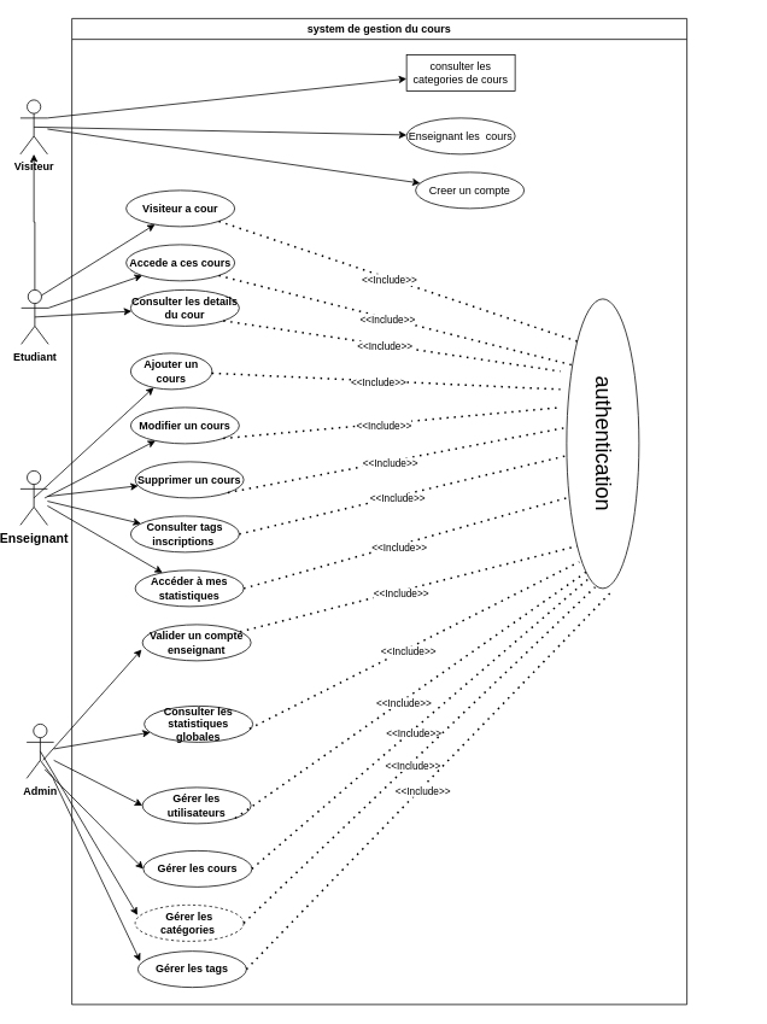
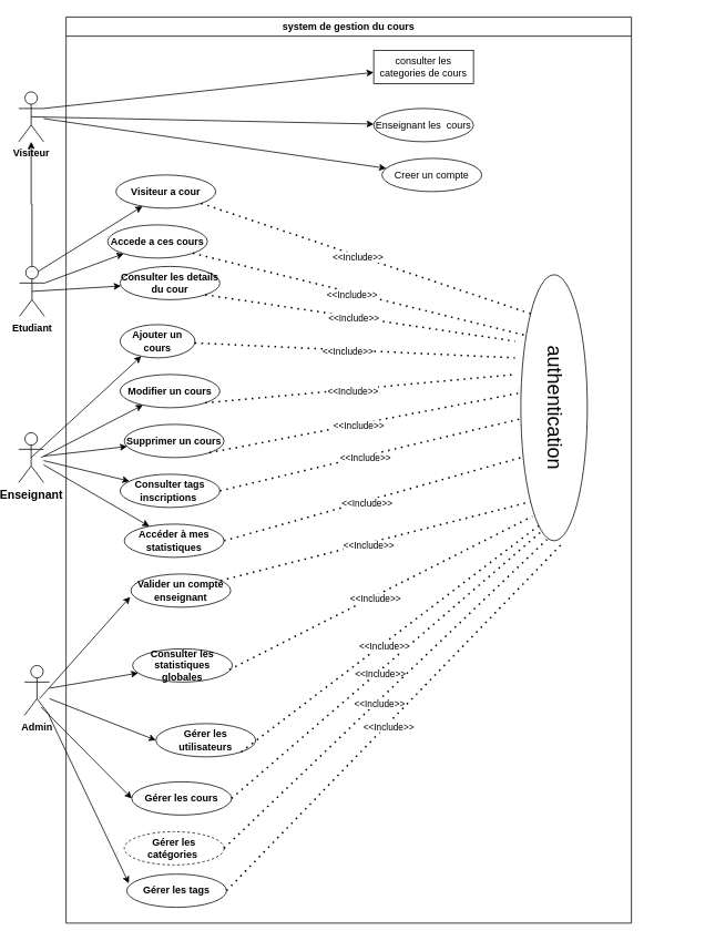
  <mxCell id="0" />
  <mxCell id="1" parent="0" />
  <mxCell id="2" value="system de gestion du cours" style="swimlane;whiteSpace=wrap;html=1;startSize=23;" vertex="1" parent="1"><mxGeometry x="77" y="20" width="680" height="1090" as="geometry" /></mxCell>
  <mxCell id="3" value="consulter les categories de cours" style="whiteSpace=wrap;html=1;rounded=0;" vertex="1" parent="2"><mxGeometry x="370" y="40" width="120" height="40" as="geometry" /></mxCell>
  <mxCell id="4" value="Enseignant les&amp;nbsp; cours" style="ellipse;whiteSpace=wrap;html=1;" vertex="1" parent="2"><mxGeometry x="370" y="110" width="120" height="40" as="geometry" /></mxCell>
  <mxCell id="5" value="Creer un compte" style="ellipse;whiteSpace=wrap;html=1;" vertex="1" parent="2"><mxGeometry x="380" y="170" width="120" height="40" as="geometry" /></mxCell>
  <mxCell id="6" value="&lt;b&gt;Visiteur a cour&lt;/b&gt;" style="ellipse;whiteSpace=wrap;html=1;" vertex="1" parent="2"><mxGeometry x="60" y="190" width="120" height="40" as="geometry" /></mxCell>
- <mxCell id="7" value="&lt;b&gt;Accede a ces cours&lt;/b&gt;" style="ellipse;whiteSpace=wrap;html=1;" vertex="1" parent="2"><mxGeometry x="60" y="250" width="120" height="40" as="geometry" /></mxCell>
+ <mxCell id="7" value="&lt;b&gt;Accede a ces cours&lt;/b&gt;" style="ellipse;whiteSpace=wrap;html=1;" vertex="1" parent="2"><mxGeometry x="50" y="250" width="120" height="40" as="geometry" /></mxCell>
  <mxCell id="8" value="&lt;b&gt;Consulter les details du cour&lt;/b&gt;" style="ellipse;whiteSpace=wrap;html=1;" vertex="1" parent="2"><mxGeometry x="65" y="300" width="120" height="40" as="geometry" /></mxCell>
  <mxCell id="9" value="&lt;b&gt;Ajouter un cours&lt;/b&gt;" style="ellipse;whiteSpace=wrap;html=1;" vertex="1" parent="2"><mxGeometry x="65" y="370" width="90" height="40" as="geometry" /></mxCell>
  <mxCell id="10" value="&lt;strong&gt;Modifier un cours&lt;/strong&gt;" style="ellipse;whiteSpace=wrap;html=1;" vertex="1" parent="2"><mxGeometry x="65" y="430" width="120" height="40" as="geometry" /></mxCell>
  <mxCell id="11" style="rounded=0;orthogonalLoop=1;jettySize=auto;html=1;" edge="1" target="10" parent="2"><mxGeometry relative="1" as="geometry"><mxPoint x="-30" y="530" as="sourcePoint" /></mxGeometry></mxCell>
  <mxCell id="12" value="&lt;strong&gt;Supprimer un cours&lt;/strong&gt;" style="ellipse;whiteSpace=wrap;html=1;" vertex="1" parent="2"><mxGeometry x="70" y="490" width="120" height="40" as="geometry" /></mxCell>
  <mxCell id="13" value="&lt;strong&gt;Consulter tags inscriptions&lt;/strong&gt;&amp;nbsp;" style="ellipse;whiteSpace=wrap;html=1;" vertex="1" parent="2"><mxGeometry x="65" y="550" width="120" height="40" as="geometry" /></mxCell>
  <mxCell id="14" value="&lt;font style=&quot;font-size: 24px;&quot;&gt;authentication&lt;/font&gt;" style="ellipse;whiteSpace=wrap;html=1;rotation=90;" vertex="1" parent="2"><mxGeometry x="427" y="430" width="320" height="80" as="geometry" /></mxCell>
  <mxCell id="15" value="" style="endArrow=none;dashed=1;html=1;dashPattern=1 3;strokeWidth=2;rounded=0;exitX=1;exitY=1;exitDx=0;exitDy=0;entryX=0;entryY=1;entryDx=0;entryDy=0;" edge="1" parent="2" source="6" target="14"><mxGeometry width="50" height="50" relative="1" as="geometry"><mxPoint x="680" y="460" as="sourcePoint" /><mxPoint x="730" y="410" as="targetPoint" /></mxGeometry></mxCell>
  <mxCell id="16" value="&amp;lt;&amp;lt;Include&amp;gt;&amp;gt;" style="edgeLabel;html=1;align=center;verticalAlign=middle;resizable=0;points=[];" vertex="1" connectable="0" parent="15"><mxGeometry x="-0.052" y="-2" relative="1" as="geometry"><mxPoint x="1" as="offset" /></mxGeometry></mxCell>
  <mxCell id="17" value="" style="endArrow=none;dashed=1;html=1;dashPattern=1 3;strokeWidth=2;rounded=0;exitX=1;exitY=1;exitDx=0;exitDy=0;entryX=0.229;entryY=0.913;entryDx=0;entryDy=0;entryPerimeter=0;" edge="1" parent="2" source="7" target="14"><mxGeometry width="50" height="50" relative="1" as="geometry"><mxPoint x="182" y="294" as="sourcePoint" /><mxPoint x="569" y="367" as="targetPoint" /></mxGeometry></mxCell>
  <mxCell id="18" value="&amp;lt;&amp;lt;Include&amp;gt;&amp;gt;" style="edgeLabel;html=1;align=center;verticalAlign=middle;resizable=0;points=[];" vertex="1" connectable="0" parent="17"><mxGeometry x="-0.052" y="-2" relative="1" as="geometry"><mxPoint x="1" as="offset" /></mxGeometry></mxCell>
  <mxCell id="19" value="" style="endArrow=none;dashed=1;html=1;dashPattern=1 3;strokeWidth=2;rounded=0;exitX=1;exitY=1;exitDx=0;exitDy=0;" edge="1" parent="2" source="8"><mxGeometry width="50" height="50" relative="1" as="geometry"><mxPoint x="182" y="344" as="sourcePoint" /><mxPoint x="540" y="390" as="targetPoint" /></mxGeometry></mxCell>
  <mxCell id="20" value="&amp;lt;&amp;lt;Include&amp;gt;&amp;gt;" style="edgeLabel;html=1;align=center;verticalAlign=middle;resizable=0;points=[];" vertex="1" connectable="0" parent="19"><mxGeometry x="-0.052" y="-2" relative="1" as="geometry"><mxPoint x="1" as="offset" /></mxGeometry></mxCell>
  <mxCell id="21" value="" style="endArrow=none;dashed=1;html=1;dashPattern=1 3;strokeWidth=2;rounded=0;" edge="1" parent="2" source="9"><mxGeometry width="50" height="50" relative="1" as="geometry"><mxPoint x="192" y="394" as="sourcePoint" /><mxPoint x="540" y="410" as="targetPoint" /></mxGeometry></mxCell>
  <mxCell id="22" value="&amp;lt;&amp;lt;Include&amp;gt;&amp;gt;" style="edgeLabel;html=1;align=center;verticalAlign=middle;resizable=0;points=[];" vertex="1" connectable="0" parent="21"><mxGeometry x="-0.052" y="-2" relative="1" as="geometry"><mxPoint x="1" as="offset" /></mxGeometry></mxCell>
  <mxCell id="23" value="" style="endArrow=none;dashed=1;html=1;dashPattern=1 3;strokeWidth=2;rounded=0;exitX=1;exitY=1;exitDx=0;exitDy=0;" edge="1" parent="2" source="10"><mxGeometry width="50" height="50" relative="1" as="geometry"><mxPoint x="225" y="452" as="sourcePoint" /><mxPoint x="540" y="430" as="targetPoint" /></mxGeometry></mxCell>
  <mxCell id="24" value="&amp;lt;&amp;lt;Include&amp;gt;&amp;gt;" style="edgeLabel;html=1;align=center;verticalAlign=middle;resizable=0;points=[];" vertex="1" connectable="0" parent="23"><mxGeometry x="-0.052" y="-2" relative="1" as="geometry"><mxPoint x="1" as="offset" /></mxGeometry></mxCell>
  <mxCell id="25" value="" style="endArrow=none;dashed=1;html=1;dashPattern=1 3;strokeWidth=2;rounded=0;entryX=0.444;entryY=1.004;entryDx=0;entryDy=0;exitX=1;exitY=1;exitDx=0;exitDy=0;entryPerimeter=0;" edge="1" parent="2" source="12" target="14"><mxGeometry width="50" height="50" relative="1" as="geometry"><mxPoint x="212" y="529" as="sourcePoint" /><mxPoint x="609" y="407" as="targetPoint" /></mxGeometry></mxCell>
  <mxCell id="26" value="&amp;lt;&amp;lt;Include&amp;gt;&amp;gt;" style="edgeLabel;html=1;align=center;verticalAlign=middle;resizable=0;points=[];" vertex="1" connectable="0" parent="25"><mxGeometry x="-0.052" y="-2" relative="1" as="geometry"><mxPoint x="1" as="offset" /></mxGeometry></mxCell>
  <mxCell id="27" value="" style="endArrow=none;dashed=1;html=1;dashPattern=1 3;strokeWidth=2;rounded=0;entryX=0.539;entryY=0.959;entryDx=0;entryDy=0;exitX=1;exitY=0.5;exitDx=0;exitDy=0;entryPerimeter=0;" edge="1" parent="2" source="13" target="14"><mxGeometry width="50" height="50" relative="1" as="geometry"><mxPoint x="212" y="584" as="sourcePoint" /><mxPoint x="619" y="417" as="targetPoint" /></mxGeometry></mxCell>
  <mxCell id="28" value="&amp;lt;&amp;lt;Include&amp;gt;&amp;gt;" style="edgeLabel;html=1;align=center;verticalAlign=middle;resizable=0;points=[];" vertex="1" connectable="0" parent="27"><mxGeometry x="-0.052" y="-2" relative="1" as="geometry"><mxPoint x="1" as="offset" /></mxGeometry></mxCell>
- <mxCell id="29" value="&lt;strong&gt;Gérer les utilisateurs&lt;/strong&gt;" style="ellipse;whiteSpace=wrap;html=1;" vertex="1" parent="2"><mxGeometry x="78" y="850" width="120" height="40" as="geometry" /></mxCell>
+ <mxCell id="29" value="&lt;strong&gt;Gérer les utilisateurs&lt;/strong&gt;" style="ellipse;whiteSpace=wrap;html=1;" vertex="1" parent="2"><mxGeometry x="108" y="850" width="120" height="40" as="geometry" /></mxCell>
  <mxCell id="30" value="&lt;strong&gt;Valider un compte enseignant&lt;/strong&gt;" style="ellipse;whiteSpace=wrap;html=1;" vertex="1" parent="2"><mxGeometry x="78" y="670" width="120" height="40" as="geometry" /></mxCell>
  <mxCell id="31" style="rounded=0;orthogonalLoop=1;jettySize=auto;html=1;exitX=0.5;exitY=0.5;exitDx=0;exitDy=0;exitPerimeter=0;entryX=-0.008;entryY=0.69;entryDx=0;entryDy=0;entryPerimeter=0;" edge="1" target="30" parent="2"><mxGeometry relative="1" as="geometry"><mxPoint x="-32" y="820" as="sourcePoint" /></mxGeometry></mxCell>
  <mxCell id="32" style="rounded=0;orthogonalLoop=1;jettySize=auto;html=1;entryX=0;entryY=0.5;entryDx=0;entryDy=0;" edge="1" target="29" parent="2"><mxGeometry relative="1" as="geometry"><mxPoint x="-20" y="820" as="sourcePoint" /></mxGeometry></mxCell>
  <mxCell id="33" style="rounded=0;orthogonalLoop=1;jettySize=auto;html=1;entryX=0;entryY=0.5;entryDx=0;entryDy=0;" edge="1" parent="2" target="43"><mxGeometry relative="1" as="geometry"><mxPoint x="-30" y="830" as="sourcePoint" /><mxPoint x="111" y="827" as="targetPoint" /></mxGeometry></mxCell>
  <mxCell id="34" value="&lt;strong&gt;Gérer les catégories&amp;nbsp;&lt;/strong&gt;" style="ellipse;whiteSpace=wrap;html=1;dashed=1;" vertex="1" parent="2"><mxGeometry x="70" y="980" width="120" height="40" as="geometry" /></mxCell>
  <mxCell id="35" value="" style="endArrow=none;dashed=1;html=1;dashPattern=1 3;strokeWidth=2;rounded=0;entryX=0.968;entryY=0.704;entryDx=0;entryDy=0;exitX=1;exitY=0.5;exitDx=0;exitDy=0;entryPerimeter=0;" edge="1" parent="2" source="43" target="14"><mxGeometry width="50" height="50" relative="1" as="geometry"><mxPoint x="212" y="844" as="sourcePoint" /><mxPoint x="557" y="722" as="targetPoint" /></mxGeometry></mxCell>
  <mxCell id="36" value="&amp;lt;&amp;lt;Include&amp;gt;&amp;gt;" style="edgeLabel;html=1;align=center;verticalAlign=middle;resizable=0;points=[];" vertex="1" connectable="0" parent="35"><mxGeometry x="-0.052" y="-2" relative="1" as="geometry"><mxPoint x="1" as="offset" /></mxGeometry></mxCell>
  <mxCell id="37" value="" style="endArrow=none;dashed=1;html=1;dashPattern=1 3;strokeWidth=2;rounded=0;entryX=0.995;entryY=0.606;entryDx=0;entryDy=0;exitX=1;exitY=0.5;exitDx=0;exitDy=0;entryPerimeter=0;" edge="1" source="34" parent="2" target="14"><mxGeometry width="50" height="50" relative="1" as="geometry"><mxPoint x="222" y="854" as="sourcePoint" /><mxPoint x="560" y="752" as="targetPoint" /></mxGeometry></mxCell>
  <mxCell id="38" value="&amp;lt;&amp;lt;Include&amp;gt;&amp;gt;" style="edgeLabel;html=1;align=center;verticalAlign=middle;resizable=0;points=[];" vertex="1" connectable="0" parent="37"><mxGeometry x="-0.052" y="-2" relative="1" as="geometry"><mxPoint x="1" as="offset" /></mxGeometry></mxCell>
  <mxCell id="39" value="" style="endArrow=none;dashed=1;html=1;dashPattern=1 3;strokeWidth=2;rounded=0;exitX=1;exitY=1;exitDx=0;exitDy=0;entryX=0.944;entryY=0.734;entryDx=0;entryDy=0;entryPerimeter=0;" edge="1" source="29" parent="2" target="14"><mxGeometry width="50" height="50" relative="1" as="geometry"><mxPoint x="235" y="722" as="sourcePoint" /><mxPoint x="550" y="700" as="targetPoint" /></mxGeometry></mxCell>
  <mxCell id="40" value="&amp;lt;&amp;lt;Include&amp;gt;&amp;gt;" style="edgeLabel;html=1;align=center;verticalAlign=middle;resizable=0;points=[];" vertex="1" connectable="0" parent="39"><mxGeometry x="-0.052" y="-2" relative="1" as="geometry"><mxPoint x="1" as="offset" /></mxGeometry></mxCell>
  <mxCell id="41" value="" style="endArrow=none;dashed=1;html=1;dashPattern=1 3;strokeWidth=2;rounded=0;entryX=1;entryY=1;entryDx=0;entryDy=0;" edge="1" source="30" parent="2" target="14"><mxGeometry width="50" height="50" relative="1" as="geometry"><mxPoint x="202" y="664" as="sourcePoint" /><mxPoint x="550" y="680" as="targetPoint" /></mxGeometry></mxCell>
  <mxCell id="42" value="&amp;lt;&amp;lt;Include&amp;gt;&amp;gt;" style="edgeLabel;html=1;align=center;verticalAlign=middle;resizable=0;points=[];" vertex="1" connectable="0" parent="41"><mxGeometry x="-0.052" y="-2" relative="1" as="geometry"><mxPoint x="1" as="offset" /></mxGeometry></mxCell>
  <mxCell id="43" value="&lt;b&gt;Gérer les cours&lt;/b&gt;" style="ellipse;whiteSpace=wrap;html=1;" vertex="1" parent="2"><mxGeometry x="79" y="920" width="120" height="40" as="geometry" /></mxCell>
  <mxCell id="44" value="&lt;b&gt;Accéder à mes statistiques&lt;/b&gt;" style="ellipse;whiteSpace=wrap;html=1;" vertex="1" parent="2"><mxGeometry x="70" y="610" width="120" height="40" as="geometry" /></mxCell>
  <mxCell id="45" value="" style="endArrow=none;dashed=1;html=1;dashPattern=1 3;strokeWidth=2;rounded=0;entryX=0.539;entryY=0.959;entryDx=0;entryDy=0;exitX=1;exitY=0.5;exitDx=0;exitDy=0;entryPerimeter=0;" edge="1" source="44" parent="2"><mxGeometry width="50" height="50" relative="1" as="geometry"><mxPoint x="209" y="632" as="sourcePoint" /><mxPoint x="547" y="530" as="targetPoint" /></mxGeometry></mxCell>
  <mxCell id="46" value="&amp;lt;&amp;lt;Include&amp;gt;&amp;gt;" style="edgeLabel;html=1;align=center;verticalAlign=middle;resizable=0;points=[];" vertex="1" connectable="0" parent="45"><mxGeometry x="-0.052" y="-2" relative="1" as="geometry"><mxPoint x="1" as="offset" /></mxGeometry></mxCell>
  <mxCell id="47" value="&lt;strong&gt;Consulter les statistiques globales&lt;/strong&gt;" style="ellipse;whiteSpace=wrap;html=1;" vertex="1" parent="2"><mxGeometry x="80" y="760" width="120" height="40" as="geometry" /></mxCell>
  <mxCell id="48" value="" style="endArrow=none;dashed=1;html=1;dashPattern=1 3;strokeWidth=2;rounded=0;entryX=0.908;entryY=0.825;entryDx=0;entryDy=0;exitX=0.969;exitY=0.629;exitDx=0;exitDy=0;exitPerimeter=0;entryPerimeter=0;" edge="1" parent="2" source="47" target="14"><mxGeometry width="50" height="50" relative="1" as="geometry"><mxPoint x="240" y="900" as="sourcePoint" /><mxPoint x="570" y="762" as="targetPoint" /></mxGeometry></mxCell>
  <mxCell id="49" value="&amp;lt;&amp;lt;Include&amp;gt;&amp;gt;" style="edgeLabel;html=1;align=center;verticalAlign=middle;resizable=0;points=[];" vertex="1" connectable="0" parent="48"><mxGeometry x="-0.052" y="-2" relative="1" as="geometry"><mxPoint x="1" as="offset" /></mxGeometry></mxCell>
  <mxCell id="50" value="&lt;strong&gt;Gérer les tags&lt;/strong&gt;" style="ellipse;whiteSpace=wrap;html=1;" vertex="1" parent="2"><mxGeometry x="73" y="1031" width="120" height="40" as="geometry" /></mxCell>
  <mxCell id="51" value="" style="endArrow=none;dashed=1;html=1;dashPattern=1 3;strokeWidth=2;rounded=0;entryX=1.004;entryY=0.353;entryDx=0;entryDy=0;exitX=1;exitY=0.5;exitDx=0;exitDy=0;entryPerimeter=0;" edge="1" source="50" parent="2" target="14"><mxGeometry width="50" height="50" relative="1" as="geometry"><mxPoint x="232" y="924" as="sourcePoint" /><mxPoint x="589" y="698" as="targetPoint" /></mxGeometry></mxCell>
  <mxCell id="52" value="&amp;lt;&amp;lt;Include&amp;gt;&amp;gt;" style="edgeLabel;html=1;align=center;verticalAlign=middle;resizable=0;points=[];" vertex="1" connectable="0" parent="51"><mxGeometry x="-0.052" y="-2" relative="1" as="geometry"><mxPoint x="1" as="offset" /></mxGeometry></mxCell>
  <mxCell id="53" style="edgeStyle=orthogonalEdgeStyle;rounded=0;orthogonalLoop=1;jettySize=auto;html=1;" edge="1" parent="1" source="54" target="56"><mxGeometry relative="1" as="geometry" /></mxCell>
  <mxCell id="54" value="&lt;b&gt;Etudiant&lt;/b&gt;" style="shape=umlActor;verticalLabelPosition=bottom;verticalAlign=top;html=1;outlineConnect=0;" vertex="1" parent="1"><mxGeometry x="21" y="320" width="30" height="60" as="geometry" /></mxCell>
  <mxCell id="55" style="rounded=0;orthogonalLoop=1;jettySize=auto;html=1;exitX=1;exitY=0.333;exitDx=0;exitDy=0;exitPerimeter=0;" edge="1" parent="1" source="56" target="3"><mxGeometry relative="1" as="geometry" /></mxCell>
  <mxCell id="56" value="&lt;b&gt;Visiteur&lt;/b&gt;" style="shape=umlActor;verticalLabelPosition=bottom;verticalAlign=top;html=1;outlineConnect=0;" vertex="1" parent="1"><mxGeometry x="20" y="110" width="30" height="60" as="geometry" /></mxCell>
  <mxCell id="57" value="&lt;span style=&quot;box-sizing: border-box; border: 0px solid; --tw-border-spacing-x: 0; --tw-border-spacing-y: 0; --tw-translate-x: 0; --tw-translate-y: 0; --tw-rotate: 0; --tw-skew-x: 0; --tw-skew-y: 0; --tw-scale-x: 1; --tw-scale-y: 1; --tw-pan-x: ; --tw-pan-y: ; --tw-pinch-zoom: ; --tw-scroll-snap-strictness: proximity; --tw-gradient-from-position: ; --tw-gradient-via-position: ; --tw-gradient-to-position: ; --tw-ordinal: ; --tw-slashed-zero: ; --tw-numeric-figure: ; --tw-numeric-spacing: ; --tw-numeric-fraction: ; --tw-ring-inset: ; --tw-ring-offset-width: 0px; --tw-ring-offset-color: #fff; --tw-ring-color: rgba(59,130,246,.5); --tw-ring-offset-shadow: 0 0 #0000; --tw-ring-shadow: 0 0 #0000; --tw-shadow: 0 0 #0000; --tw-shadow-colored: 0 0 #0000; --tw-blur: ; --tw-brightness: ; --tw-contrast: ; --tw-grayscale: ; --tw-hue-rotate: ; --tw-invert: ; --tw-saturate: ; --tw-sepia: ; --tw-drop-shadow: ; --tw-backdrop-blur: ; --tw-backdrop-brightness: ; --tw-backdrop-contrast: ; --tw-backdrop-grayscale: ; --tw-backdrop-hue-rotate: ; --tw-backdrop-invert: ; --tw-backdrop-opacity: ; --tw-backdrop-saturate: ; --tw-backdrop-sepia: ; --tw-contain-size: ; --tw-contain-layout: ; --tw-contain-paint: ; --tw-contain-style: ; font-weight: bolder; font-family: &amp;quot;Nunito Sans&amp;quot;, sans-serif; font-size: 14px; text-align: start; white-space: pre-wrap; background-color: rgb(255, 255, 255);&quot;&gt;Enseignant&lt;/span&gt;" style="shape=umlActor;verticalLabelPosition=bottom;verticalAlign=top;html=1;outlineConnect=0;" vertex="1" parent="1"><mxGeometry x="20" y="520" width="30" height="60" as="geometry" /></mxCell>
  <mxCell id="58" value="&lt;b&gt;Admin&lt;/b&gt;" style="shape=umlActor;verticalLabelPosition=bottom;verticalAlign=top;html=1;outlineConnect=0;" vertex="1" parent="1"><mxGeometry x="27" y="800" width="30" height="60" as="geometry" /></mxCell>
  <mxCell id="59" style="rounded=0;orthogonalLoop=1;jettySize=auto;html=1;exitX=0.5;exitY=0.5;exitDx=0;exitDy=0;exitPerimeter=0;" edge="1" target="4" parent="1" source="56"><mxGeometry relative="1" as="geometry"><mxPoint x="47" y="200" as="sourcePoint" /></mxGeometry></mxCell>
  <mxCell id="60" style="rounded=0;orthogonalLoop=1;jettySize=auto;html=1;" edge="1" target="5" parent="1" source="56"><mxGeometry relative="1" as="geometry"><mxPoint x="57" y="210" as="sourcePoint" /></mxGeometry></mxCell>
  <mxCell id="61" style="rounded=0;orthogonalLoop=1;jettySize=auto;html=1;exitX=0.75;exitY=0.1;exitDx=0;exitDy=0;exitPerimeter=0;" edge="1" target="6" parent="1" source="54"><mxGeometry relative="1" as="geometry"><mxPoint x="77" y="230" as="sourcePoint" /></mxGeometry></mxCell>
  <mxCell id="62" style="rounded=0;orthogonalLoop=1;jettySize=auto;html=1;exitX=1;exitY=0.333;exitDx=0;exitDy=0;exitPerimeter=0;" edge="1" target="7" parent="1" source="54"><mxGeometry relative="1" as="geometry"><mxPoint x="82" y="360" as="sourcePoint" /></mxGeometry></mxCell>
  <mxCell id="63" style="rounded=0;orthogonalLoop=1;jettySize=auto;html=1;exitX=0.5;exitY=0.5;exitDx=0;exitDy=0;exitPerimeter=0;" edge="1" target="8" parent="1" source="54"><mxGeometry relative="1" as="geometry"><mxPoint x="61" y="390" as="sourcePoint" /></mxGeometry></mxCell>
  <mxCell id="64" style="rounded=0;orthogonalLoop=1;jettySize=auto;html=1;exitX=0.5;exitY=0.5;exitDx=0;exitDy=0;exitPerimeter=0;" edge="1" target="9" parent="1" source="57"><mxGeometry relative="1" as="geometry"><mxPoint x="36" y="410" as="sourcePoint" /></mxGeometry></mxCell>
  <mxCell id="65" style="rounded=0;orthogonalLoop=1;jettySize=auto;html=1;" edge="1" target="12" parent="1" source="57"><mxGeometry relative="1" as="geometry"><mxPoint x="35" y="660" as="sourcePoint" /></mxGeometry></mxCell>
  <mxCell id="66" style="rounded=0;orthogonalLoop=1;jettySize=auto;html=1;" edge="1" target="13" parent="1" source="57"><mxGeometry relative="1" as="geometry"><mxPoint x="35" y="720" as="sourcePoint" /></mxGeometry></mxCell>
  <mxCell id="67" style="rounded=0;orthogonalLoop=1;jettySize=auto;html=1;" edge="1" target="44" parent="1" source="57"><mxGeometry relative="1" as="geometry"><mxPoint x="47" y="603" as="sourcePoint" /></mxGeometry></mxCell>
  <mxCell id="68" style="rounded=0;orthogonalLoop=1;jettySize=auto;html=1;" edge="1" parent="1" source="58" target="47"><mxGeometry relative="1" as="geometry"><mxPoint x="70" y="835" as="sourcePoint" /><mxPoint x="215" y="886" as="targetPoint" /></mxGeometry></mxCell>
- <mxCell id="69" style="rounded=0;orthogonalLoop=1;jettySize=auto;html=1;exitX=0.5;exitY=0.5;exitDx=0;exitDy=0;exitPerimeter=0;entryX=0.021;entryY=0.279;entryDx=0;entryDy=0;entryPerimeter=0;" edge="1" target="34" parent="1" source="58"><mxGeometry relative="1" as="geometry"><mxPoint x="60" y="825" as="sourcePoint" /></mxGeometry></mxCell>
  <mxCell id="70" style="rounded=0;orthogonalLoop=1;jettySize=auto;html=1;entryX=0.021;entryY=0.279;entryDx=0;entryDy=0;entryPerimeter=0;" edge="1" target="50" parent="1" source="58"><mxGeometry relative="1" as="geometry"><mxPoint x="52" y="900" as="sourcePoint" /></mxGeometry></mxCell>
